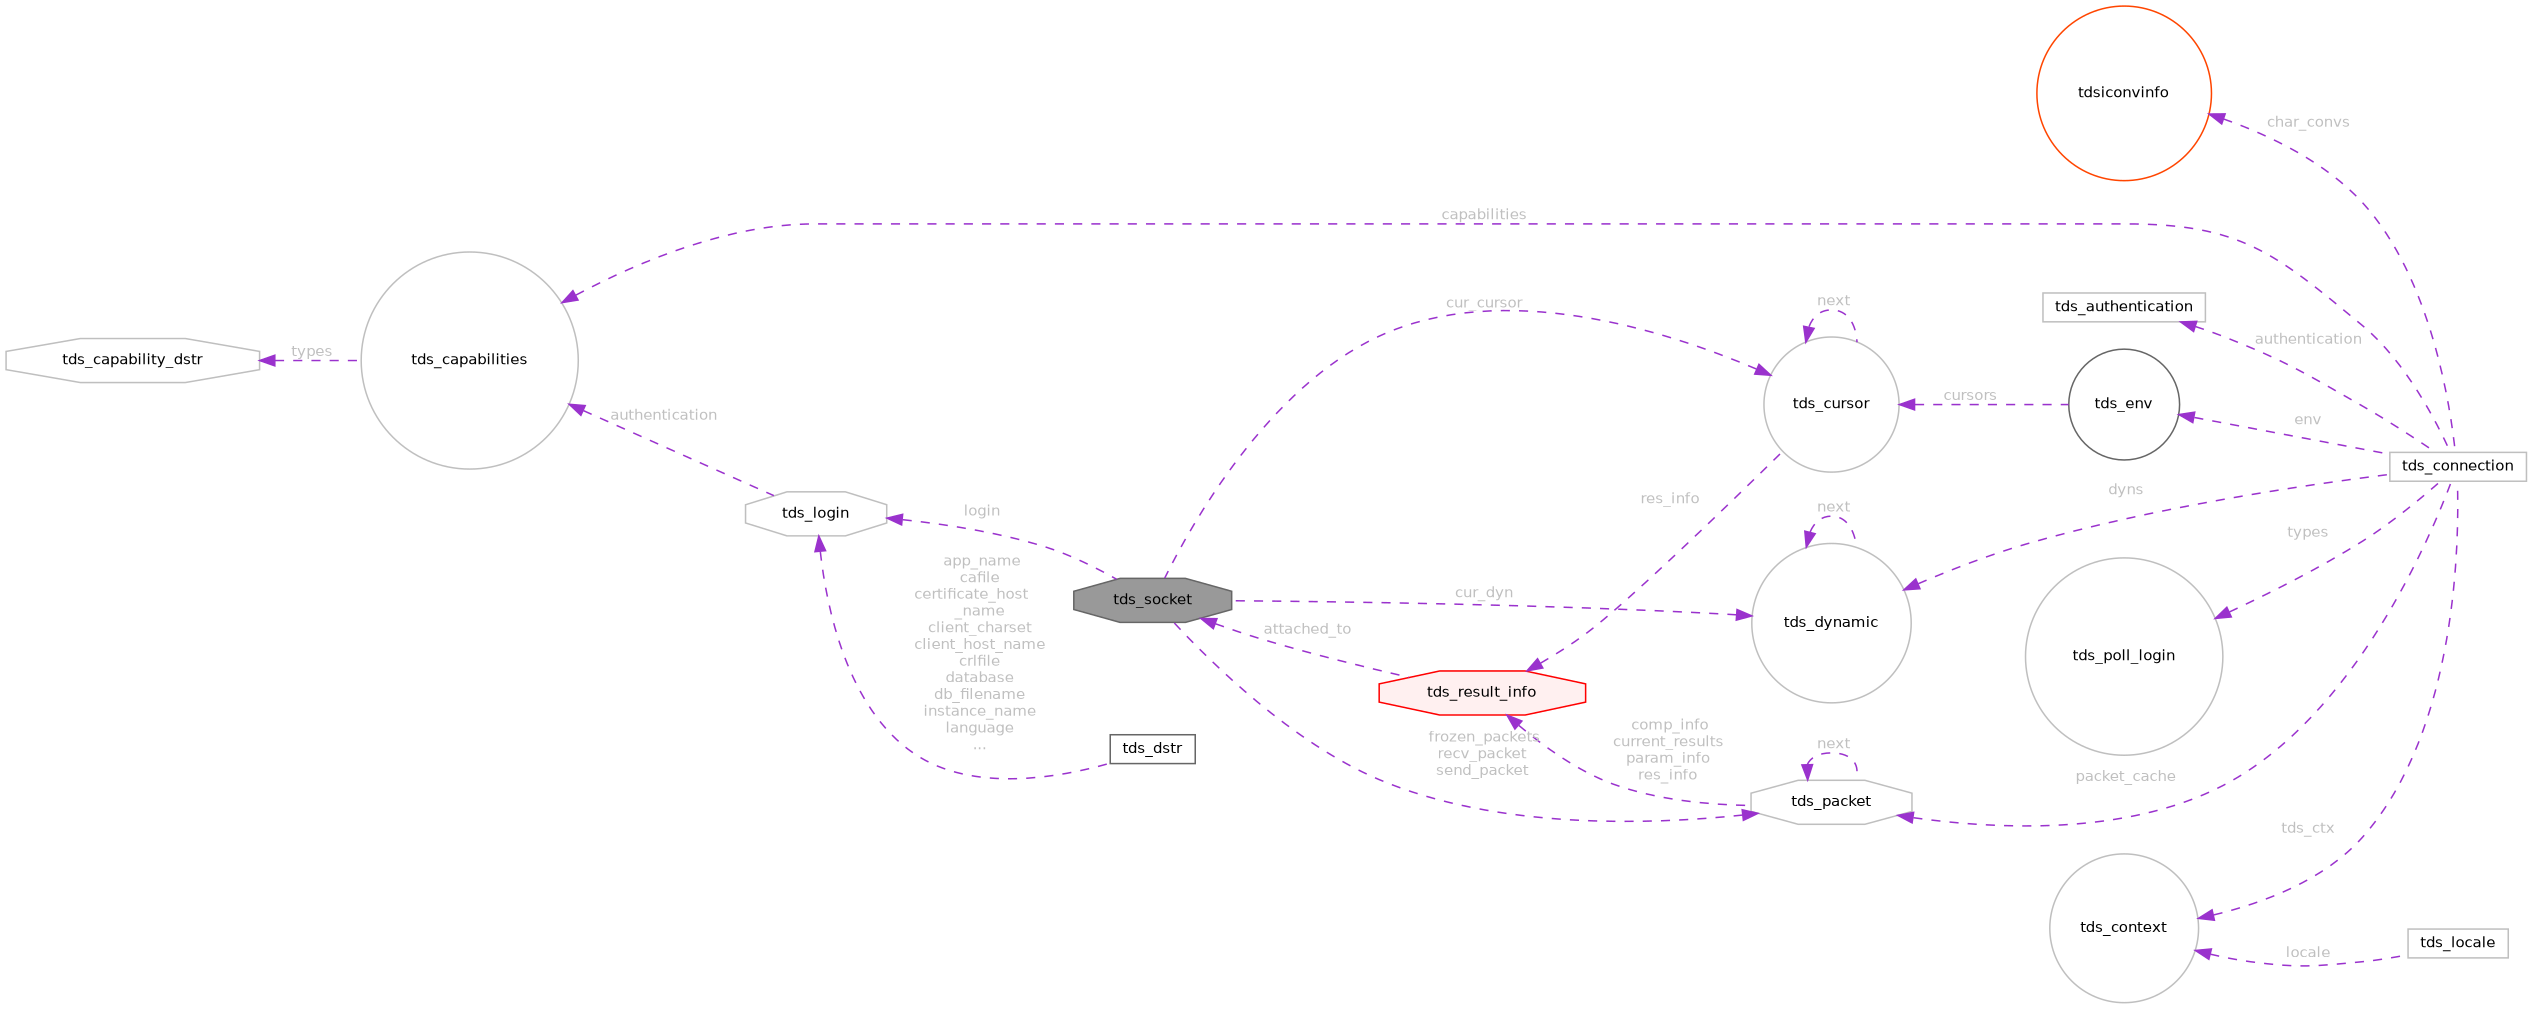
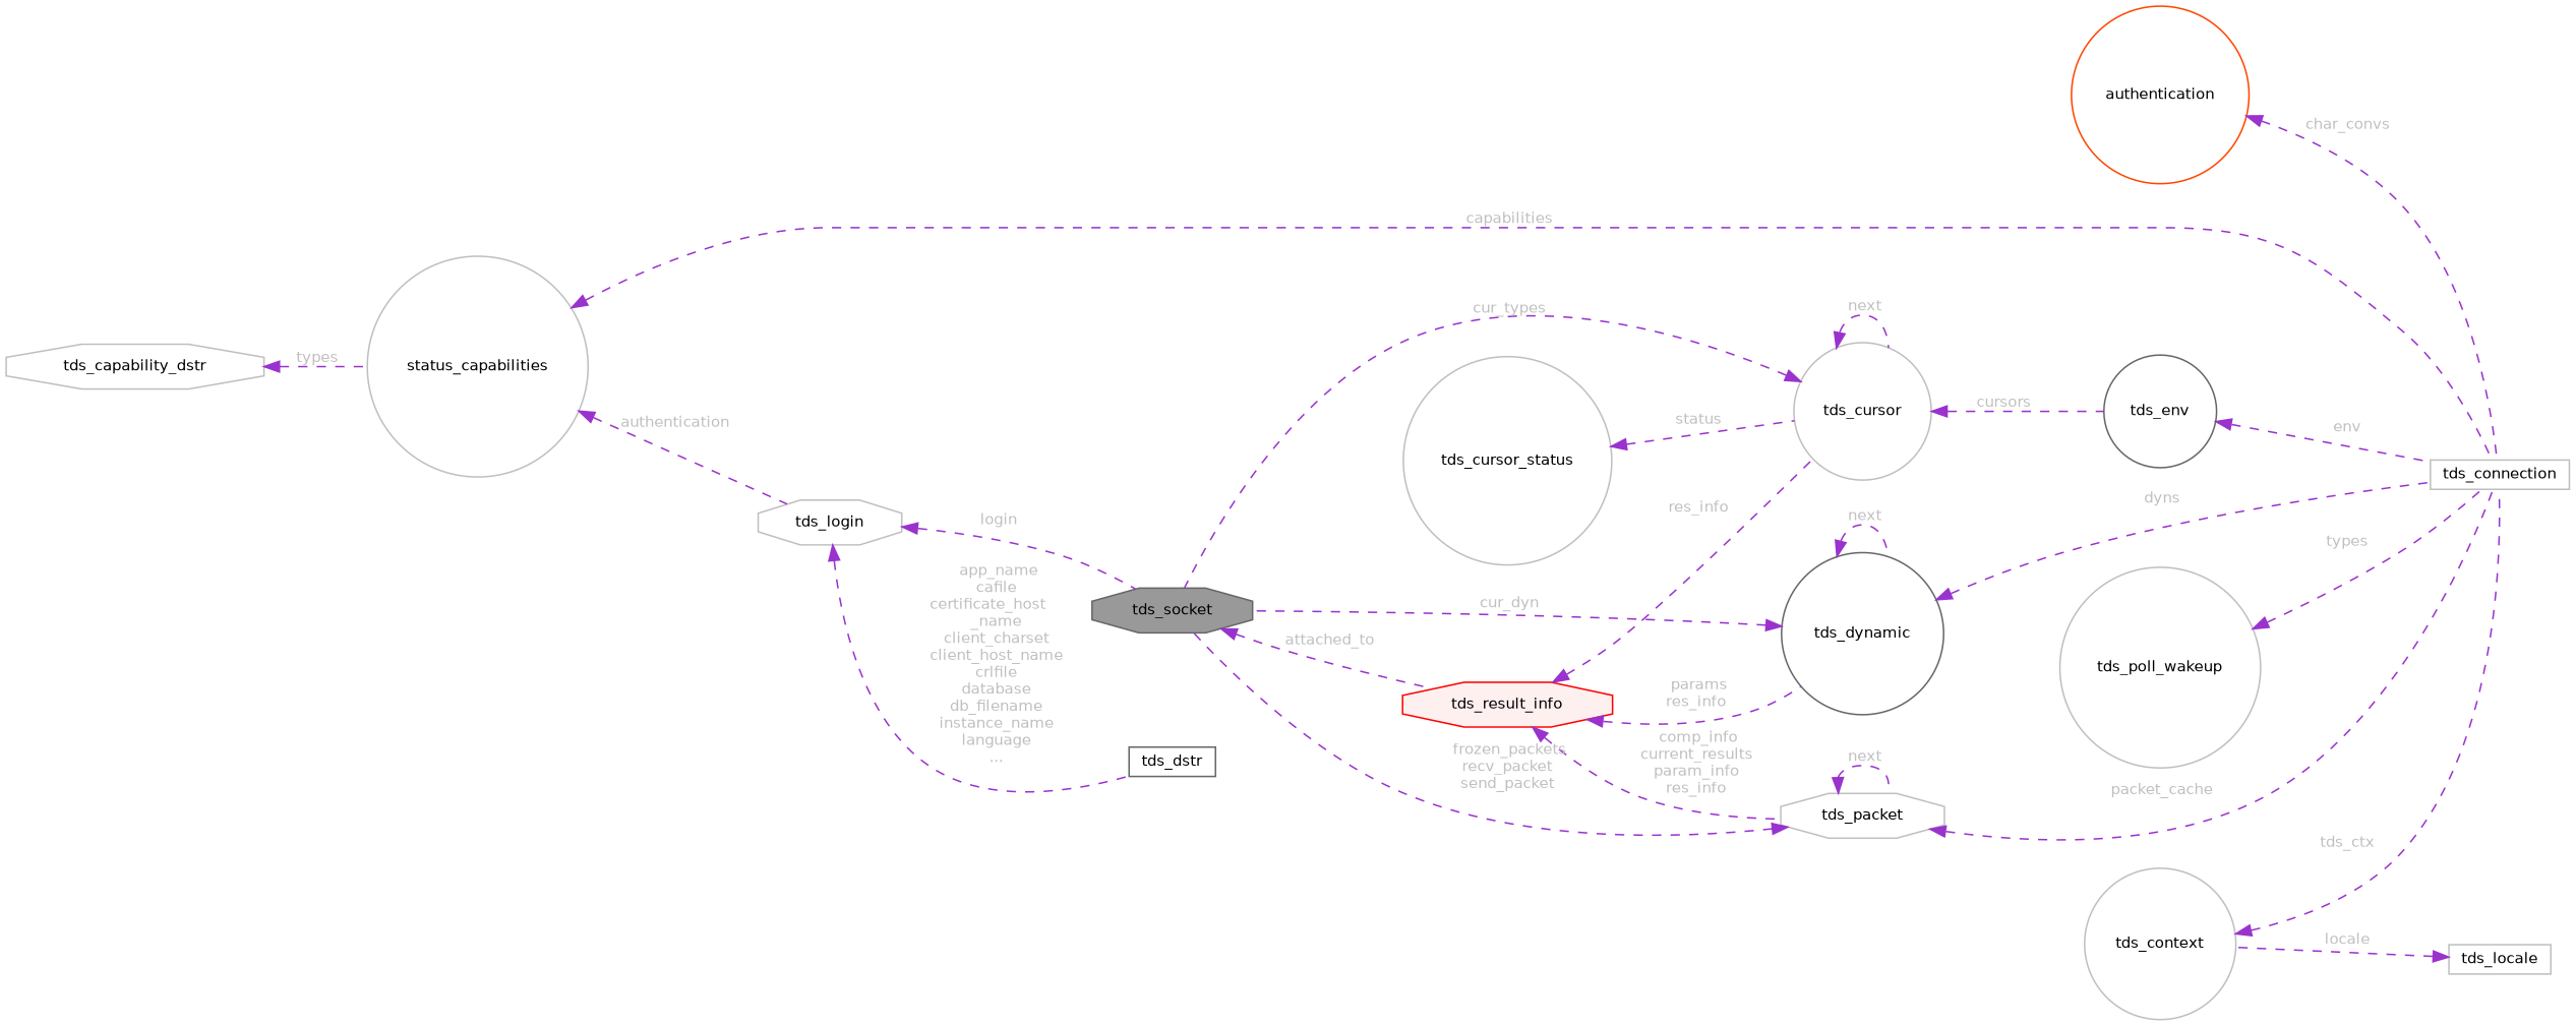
  digraph {
    rankdir=LR
    node [color=grey75 fillcolor=white fontname=Helvetica fontsize=10 shape=circle style=filled]
    edge [color=darkorchid3 dir=back fontcolor=grey fontname=Helvetica fontsize=10 labelfontname=Helvetica labelfontsize=10 style=dashed]
    n1 [color=gray40 fillcolor=grey60 fontcolor=black height=0.2 label=tds_socket shape=octagon width=0.4]
    n2 [color=red fillcolor="#FFF0F0" height=0.2 label=tds_result_info shape=octagon width=0.4]
    n3 [height=0.2 label=tds_cursor width=0.4]
-   n4 [height=0.2 label=tds_dynamic width=0.4]
+   n4 [color=gray40 height=0.2 label=tds_dynamic width=0.4]
    n5 [height=0.2 label=tds_packet shape=octagon width=0.4]
    n6 [height=0.2 label=tds_connection shape=box width=0.4]
-   n7 [height=0.2 label=tds_poll_login width=0.4]
+   n7 [height=0.2 label=tds_poll_wakeup width=0.4]
    n8 [height=0.2 label=tds_context width=0.4]
    n9 [height=0.2 label=tds_locale shape=box width=0.4]
    n10 [color=gray40 height=0.2 label=tds_env width=0.4]
-   n12 [color=orangered height=0.2 label=tdsiconvinfo width=0.4]
-   n13 [height=0.2 label=tds_capabilities width=0.4]
+   n11 [height=0.2 label=tds_cursor_status width=0.4]
+   n12 [color=orangered height=0.2 label=authentication width=0.4]
+   n13 [height=0.2 label=status_capabilities width=0.4]
    n14 [height=0.2 label=tds_login shape=octagon width=0.4]
    n15 [color=gray40 height=0.2 label=tds_dstr shape=box width=0.4]
    n16 [height=0.2 label=tds_capability_dstr shape=octagon width=0.4]
-   n17 [height=0.2 label=tds_authentication shape=box width=0.4]
    n1 -> n2 [label=" attached_to"]
    n2 -> n3 [label=" res_info"]
+   n2 -> n4 [label=" params\nres_info"]
    n2 -> n5 [label=" comp_info\ncurrent_results\nparam_info\nres_info"]
-   n3 -> n1 [label=" cur_cursor"]
+   n3 -> n1 [label=" cur_types"]
    n3 -> n3 [label=" next"]
    n3 -> n10 [label=" cursors"]
    n4 -> n1 [label=" cur_dyn"]
    n4 -> n4 [label=" next"]
    n4 -> n6 [label=" dyns"]
    n5 -> n1 [label=" frozen_packets\nrecv_packet\nsend_packet"]
    n5 -> n5 [label=" next"]
    n5 -> n6 [label=" packet_cache"]
    n7 -> n6 [label=" types"]
    n8 -> n6 [label=" tds_ctx"]
-   n8 -> n9 [label=" locale"]
+   n9 -> n8 [label=" locale"]
    n10 -> n6 [label=" env"]
+   n11 -> n3 [label=" status"]
    n12 -> n6 [label=" char_convs"]
    n13 -> n6 [label=" capabilities"]
    n13 -> n14 [label=" authentication"]
    n14 -> n1 [label=" login"]
    n14 -> n15 [label=" app_name\ncafile\ncertificate_host\l_name\nclient_charset\nclient_host_name\ncrlfile\ndatabase\ndb_filename\ninstance_name\nlanguage\n..."]
    n16 -> n13 [label=" types"]
-   n17 -> n6 [label=" authentication"]
  }
